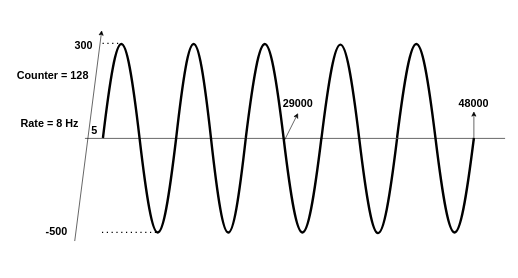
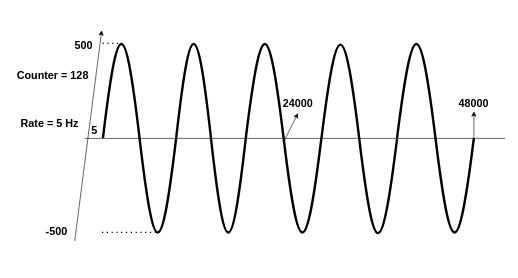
  <mxCell id="0" />
  <mxCell id="1" parent="0" />
  <mxCell id="2" value="" style="pointerEvents=1;verticalLabelPosition=bottom;shadow=0;dashed=0;align=center;html=1;verticalAlign=top;shape=mxgraph.electrical.waveforms.sine_wave;strokeWidth=4;" vertex="1" parent="1"><mxGeometry x="171" y="20" width="122" height="420" as="geometry" /></mxCell>
  <mxCell id="3" value="" style="endArrow=none;html=1;rounded=0;" edge="1" parent="1"><mxGeometry width="50" height="50" relative="1" as="geometry"><mxPoint x="141" y="230" as="sourcePoint" /><mxPoint x="841" y="230" as="targetPoint" /></mxGeometry></mxCell>
  <mxCell id="4" value="" style="endArrow=classic;html=1;rounded=0;exitX=1;exitY=1;exitDx=0;exitDy=0;" edge="1" parent="1" source="5"><mxGeometry width="50" height="50" relative="1" as="geometry"><mxPoint x="169" y="430" as="sourcePoint" /><mxPoint x="169" y="50" as="targetPoint" /></mxGeometry></mxCell>
  <mxCell id="5" value="-500" style="text;html=1;strokeColor=none;fillColor=none;align=center;verticalAlign=middle;whiteSpace=wrap;rounded=0;fontStyle=1;fontSize=18;" vertex="1" parent="1"><mxGeometry x="64" y="371" width="60" height="30" as="geometry" /></mxCell>
  <mxCell id="6" value="" style="endArrow=none;dashed=1;html=1;dashPattern=1 3;strokeWidth=2;rounded=0;entryX=0.249;entryY=0.123;entryDx=0;entryDy=0;entryPerimeter=0;exitX=-0.005;exitY=0.123;exitDx=0;exitDy=0;exitPerimeter=0;" edge="1" parent="1" source="2" target="2"><mxGeometry width="50" height="50" relative="1" as="geometry"><mxPoint x="170" y="70" as="sourcePoint" /><mxPoint x="201" y="72" as="targetPoint" /></mxGeometry></mxCell>
- <mxCell id="7" value="300" style="text;html=1;strokeColor=none;fillColor=none;align=center;verticalAlign=middle;whiteSpace=wrap;rounded=0;fontStyle=1;fontSize=18;" vertex="1" parent="1"><mxGeometry x="109" y="60" width="60" height="30" as="geometry" /></mxCell>
+ <mxCell id="7" value="500" style="text;html=1;strokeColor=none;fillColor=none;align=center;verticalAlign=middle;whiteSpace=wrap;rounded=0;fontStyle=1;fontSize=18;" vertex="1" parent="1"><mxGeometry x="109" y="60" width="60" height="30" as="geometry" /></mxCell>
  <mxCell id="8" value="" style="endArrow=none;dashed=1;html=1;dashPattern=1 3;strokeWidth=2;rounded=0;exitX=-0.013;exitY=0.873;exitDx=0;exitDy=0;exitPerimeter=0;entryX=0.742;entryY=0.873;entryDx=0;entryDy=0;entryPerimeter=0;" edge="1" parent="1" source="2" target="2"><mxGeometry width="50" height="50" relative="1" as="geometry"><mxPoint x="169" y="391" as="sourcePoint" /><mxPoint x="635" y="391" as="targetPoint" /></mxGeometry></mxCell>
  <mxCell id="9" value="" style="pointerEvents=1;verticalLabelPosition=bottom;shadow=0;dashed=0;align=center;html=1;verticalAlign=top;shape=mxgraph.electrical.waveforms.sine_wave;strokeWidth=4;" vertex="1" parent="1"><mxGeometry x="293" y="20" width="116" height="420" as="geometry" /></mxCell>
  <mxCell id="10" value="" style="pointerEvents=1;verticalLabelPosition=bottom;shadow=0;dashed=0;align=center;html=1;verticalAlign=top;shape=mxgraph.electrical.waveforms.sine_wave;strokeWidth=4;" vertex="1" parent="1"><mxGeometry x="409" y="20" width="126" height="420" as="geometry" /></mxCell>
  <mxCell id="11" value="" style="pointerEvents=1;verticalLabelPosition=bottom;shadow=0;dashed=0;align=center;html=1;verticalAlign=top;shape=mxgraph.electrical.waveforms.sine_wave;strokeWidth=4;" vertex="1" parent="1"><mxGeometry x="535" y="21" width="126" height="420" as="geometry" /></mxCell>
  <mxCell id="12" value="" style="pointerEvents=1;verticalLabelPosition=bottom;shadow=0;dashed=0;align=center;html=1;verticalAlign=top;shape=mxgraph.electrical.waveforms.sine_wave;strokeWidth=4;" vertex="1" parent="1"><mxGeometry x="661" y="20" width="128" height="420" as="geometry" /></mxCell>
- <mxCell id="13" value="&lt;b style=&quot;font-size: 18px;&quot;&gt;Rate = 8 Hz&amp;nbsp;&lt;/b&gt;" style="text;html=1;strokeColor=none;fillColor=none;align=center;verticalAlign=middle;whiteSpace=wrap;rounded=0;fontSize=18;" vertex="1" parent="1"><mxGeometry x="20" y="190" width="130" height="30" as="geometry" /></mxCell>
+ <mxCell id="13" value="&lt;b style=&quot;font-size: 18px;&quot;&gt;Rate = 5 Hz&amp;nbsp;&lt;/b&gt;" style="text;html=1;strokeColor=none;fillColor=none;align=center;verticalAlign=middle;whiteSpace=wrap;rounded=0;fontSize=18;" vertex="1" parent="1"><mxGeometry x="20" y="190" width="130" height="30" as="geometry" /></mxCell>
  <mxCell id="14" value="&lt;b style=&quot;font-size: 18px;&quot;&gt;Counter = 128&amp;nbsp;&lt;/b&gt;" style="text;html=1;strokeColor=none;fillColor=none;align=center;verticalAlign=middle;whiteSpace=wrap;rounded=0;fontSize=18;" vertex="1" parent="1"><mxGeometry x="25" y="110" width="130" height="30" as="geometry" /></mxCell>
  <mxCell id="15" value="5" style="text;html=1;strokeColor=none;fillColor=none;align=center;verticalAlign=middle;whiteSpace=wrap;rounded=0;fontStyle=1;fontSize=18;" vertex="1" parent="1"><mxGeometry x="127" y="202" width="60" height="30" as="geometry" /></mxCell>
  <mxCell id="16" value="" style="endArrow=classic;html=1;rounded=0;fontSize=18;strokeWidth=1;entryX=0.5;entryY=1;entryDx=0;entryDy=0;" edge="1" parent="1" target="17"><mxGeometry width="50" height="50" relative="1" as="geometry"><mxPoint x="473" y="234" as="sourcePoint" /><mxPoint x="473" y="202" as="targetPoint" /></mxGeometry></mxCell>
- <mxCell id="17" value="29000" style="text;html=1;strokeColor=none;fillColor=none;align=center;verticalAlign=middle;whiteSpace=wrap;rounded=0;fontStyle=1;fontSize=18;" vertex="1" parent="1"><mxGeometry x="451" y="158" width="90" height="30" as="geometry" /></mxCell>
+ <mxCell id="17" value="24000" style="text;html=1;strokeColor=none;fillColor=none;align=center;verticalAlign=middle;whiteSpace=wrap;rounded=0;fontStyle=1;fontSize=18;" vertex="1" parent="1"><mxGeometry x="451" y="158" width="90" height="30" as="geometry" /></mxCell>
  <mxCell id="18" value="" style="endArrow=classic;html=1;rounded=0;fontSize=18;strokeWidth=1;entryX=1;entryY=0.385;entryDx=0;entryDy=0;entryPerimeter=0;" edge="1" parent="1"><mxGeometry width="50" height="50" relative="1" as="geometry"><mxPoint x="789" y="234" as="sourcePoint" /><mxPoint x="789" y="185" as="targetPoint" /></mxGeometry></mxCell>
  <mxCell id="19" value="48000" style="text;html=1;strokeColor=none;fillColor=none;align=center;verticalAlign=middle;whiteSpace=wrap;rounded=0;fontStyle=1;fontSize=18;" vertex="1" parent="1"><mxGeometry x="744" y="158" width="90" height="30" as="geometry" /></mxCell>
